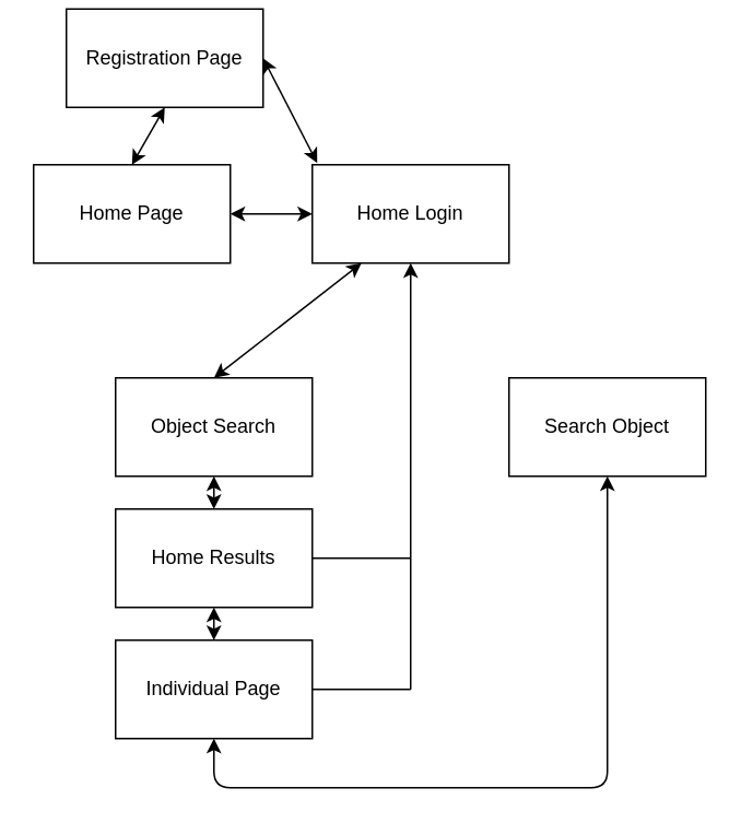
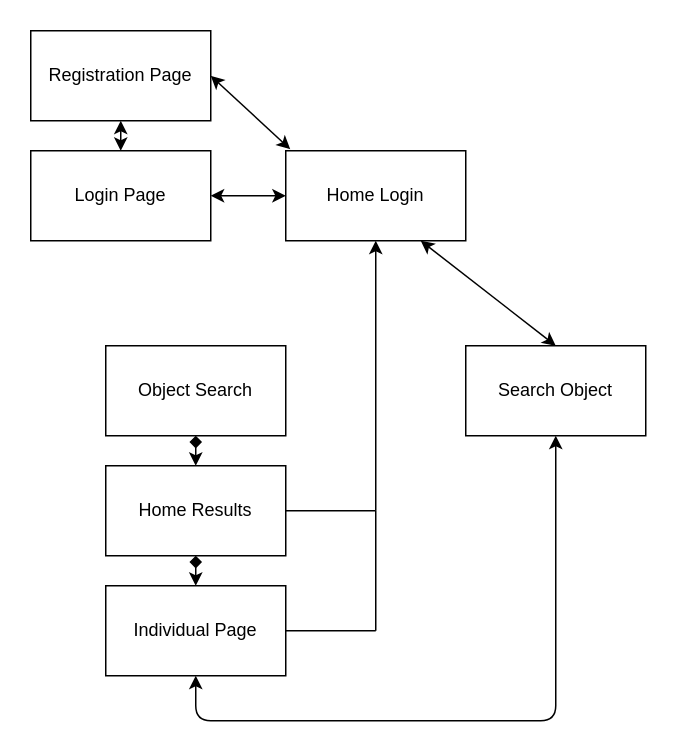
  <mxCell id="0" />
  <mxCell id="1" parent="0" />
  <mxCell id="2" value="Home Login" style="rounded=0;whiteSpace=wrap;html=1;" vertex="1" parent="1"><mxGeometry x="190" y="100" width="120" height="60" as="geometry" /></mxCell>
  <mxCell id="3" value="" style="endArrow=classic;startArrow=classic;html=1;entryX=0;entryY=0.5;entryDx=0;entryDy=0;exitX=1;exitY=0.5;exitDx=0;exitDy=0;" edge="1" parent="1" source="4" target="2"><mxGeometry width="50" height="50" relative="1" as="geometry"><mxPoint x="190" y="230" as="sourcePoint" /><mxPoint x="240" y="180" as="targetPoint" /></mxGeometry></mxCell>
- <mxCell id="4" value="Home Page" style="rounded=0;whiteSpace=wrap;html=1;" vertex="1" parent="1"><mxGeometry x="20" y="100" width="120" height="60" as="geometry" /></mxCell>
- <mxCell id="5" value="Registration Page" style="rounded=0;whiteSpace=wrap;html=1;" vertex="1" parent="1"><mxGeometry x="40" y="5" width="120" height="60" as="geometry" /></mxCell>
+ <mxCell id="4" value="Login Page" style="rounded=0;whiteSpace=wrap;html=1;" vertex="1" parent="1"><mxGeometry x="20" y="100" width="120" height="60" as="geometry" /></mxCell>
+ <mxCell id="5" value="Registration Page" style="rounded=0;whiteSpace=wrap;html=1;" vertex="1" parent="1"><mxGeometry x="20" y="20" width="120" height="60" as="geometry" /></mxCell>
  <mxCell id="6" value="" style="endArrow=classic;startArrow=classic;html=1;entryX=0.025;entryY=-0.017;entryDx=0;entryDy=0;entryPerimeter=0;exitX=1;exitY=0.5;exitDx=0;exitDy=0;" edge="1" parent="1" source="5" target="2"><mxGeometry width="50" height="50" relative="1" as="geometry"><mxPoint x="20" y="230" as="sourcePoint" /><mxPoint x="70" y="180" as="targetPoint" /></mxGeometry></mxCell>
  <mxCell id="7" value="" style="endArrow=classic;startArrow=classic;html=1;entryX=0.5;entryY=1;entryDx=0;entryDy=0;" edge="1" parent="1" target="5"><mxGeometry width="50" height="50" relative="1" as="geometry"><mxPoint x="80" y="100" as="sourcePoint" /><mxPoint x="70" y="180" as="targetPoint" /></mxGeometry></mxCell>
  <mxCell id="8" value="Object Search" style="rounded=0;whiteSpace=wrap;html=1;" vertex="1" parent="1"><mxGeometry x="70" y="230" width="120" height="60" as="geometry" /></mxCell>
  <mxCell id="9" value="Search Object" style="rounded=0;whiteSpace=wrap;html=1;" vertex="1" parent="1"><mxGeometry x="310" y="230" width="120" height="60" as="geometry" /></mxCell>
- <mxCell id="10" value="" style="endArrow=classic;startArrow=classic;html=1;entryX=0.25;entryY=1;entryDx=0;entryDy=0;exitX=0.5;exitY=0;exitDx=0;exitDy=0;" edge="1" parent="1" source="8" target="2"><mxGeometry width="50" height="50" relative="1" as="geometry"><mxPoint x="20" y="360" as="sourcePoint" /><mxPoint x="70" y="310" as="targetPoint" /></mxGeometry></mxCell>
+ <mxCell id="11" value="" style="endArrow=classic;startArrow=classic;html=1;entryX=0.75;entryY=1;entryDx=0;entryDy=0;exitX=0.5;exitY=0;exitDx=0;exitDy=0;" edge="1" parent="1" source="9" target="2"><mxGeometry width="50" height="50" relative="1" as="geometry"><mxPoint x="10" y="440" as="sourcePoint" /><mxPoint x="60" y="390" as="targetPoint" /></mxGeometry></mxCell>
  <mxCell id="12" value="Home Results" style="rounded=0;whiteSpace=wrap;html=1;" vertex="1" parent="1"><mxGeometry x="70" y="310" width="120" height="60" as="geometry" /></mxCell>
  <mxCell id="13" value="Individual Page" style="rounded=0;whiteSpace=wrap;html=1;" vertex="1" parent="1"><mxGeometry x="70" y="390" width="120" height="60" as="geometry" /></mxCell>
- <mxCell id="14" value="" style="endArrow=classic;startArrow=classic;html=1;entryX=0.5;entryY=1;entryDx=0;entryDy=0;exitX=0.5;exitY=0;exitDx=0;exitDy=0;" edge="1" parent="1" source="12" target="8"><mxGeometry width="50" height="50" relative="1" as="geometry"><mxPoint x="20" y="520" as="sourcePoint" /><mxPoint x="70" y="470" as="targetPoint" /></mxGeometry></mxCell>
- <mxCell id="15" value="" style="endArrow=classic;startArrow=classic;html=1;entryX=0.5;entryY=1;entryDx=0;entryDy=0;exitX=0.5;exitY=0;exitDx=0;exitDy=0;" edge="1" parent="1" source="13" target="12"><mxGeometry width="50" height="50" relative="1" as="geometry"><mxPoint x="20" y="520" as="sourcePoint" /><mxPoint x="70" y="470" as="targetPoint" /></mxGeometry></mxCell>
+ <mxCell id="14" value="" style="endArrow=diamond;startArrow=classic;html=1;entryX=0.5;entryY=1;entryDx=0;entryDy=0;exitX=0.5;exitY=0;exitDx=0;exitDy=0;" edge="1" parent="1" source="12" target="8"><mxGeometry width="50" height="50" relative="1" as="geometry"><mxPoint x="20" y="520" as="sourcePoint" /><mxPoint x="70" y="470" as="targetPoint" /></mxGeometry></mxCell>
+ <mxCell id="15" value="" style="endArrow=diamond;startArrow=classic;html=1;entryX=0.5;entryY=1;entryDx=0;entryDy=0;exitX=0.5;exitY=0;exitDx=0;exitDy=0;" edge="1" parent="1" source="13" target="12"><mxGeometry width="50" height="50" relative="1" as="geometry"><mxPoint x="20" y="520" as="sourcePoint" /><mxPoint x="70" y="470" as="targetPoint" /></mxGeometry></mxCell>
  <mxCell id="16" value="" style="endArrow=classic;html=1;entryX=0.5;entryY=1;entryDx=0;entryDy=0;" edge="1" parent="1" target="2"><mxGeometry width="50" height="50" relative="1" as="geometry"><mxPoint x="250" y="340" as="sourcePoint" /><mxPoint x="70" y="470" as="targetPoint" /></mxGeometry></mxCell>
  <mxCell id="17" value="" style="endArrow=none;html=1;exitX=1;exitY=0.5;exitDx=0;exitDy=0;" edge="1" parent="1" source="12"><mxGeometry width="50" height="50" relative="1" as="geometry"><mxPoint x="20" y="520" as="sourcePoint" /><mxPoint x="250" y="340" as="targetPoint" /></mxGeometry></mxCell>
  <mxCell id="18" value="" style="endArrow=none;html=1;entryX=1;entryY=0.5;entryDx=0;entryDy=0;" edge="1" parent="1" target="13"><mxGeometry width="50" height="50" relative="1" as="geometry"><mxPoint x="250" y="420" as="sourcePoint" /><mxPoint x="70" y="470" as="targetPoint" /></mxGeometry></mxCell>
  <mxCell id="19" value="" style="endArrow=none;html=1;" edge="1" parent="1"><mxGeometry width="50" height="50" relative="1" as="geometry"><mxPoint x="250" y="420" as="sourcePoint" /><mxPoint x="250" y="340" as="targetPoint" /></mxGeometry></mxCell>
  <mxCell id="20" value="" style="endArrow=classic;startArrow=classic;html=1;entryX=0.5;entryY=1;entryDx=0;entryDy=0;exitX=0.5;exitY=1;exitDx=0;exitDy=0;" edge="1" parent="1" source="13" target="9"><mxGeometry width="50" height="50" relative="1" as="geometry"><mxPoint x="120" y="480" as="sourcePoint" /><mxPoint x="70" y="470" as="targetPoint" /><Array as="points"><mxPoint x="130" y="480" /><mxPoint x="370" y="480" /></Array></mxGeometry></mxCell>
